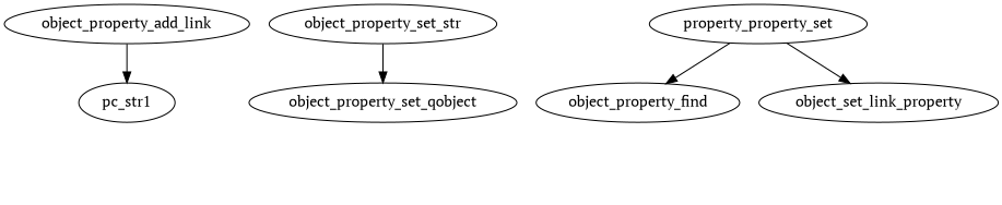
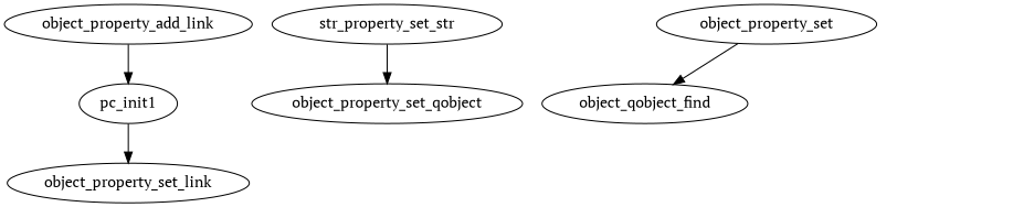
  digraph {
    fontname="PT Serif"
    node [fontname="PT Serif"]
    edge [fontname="PT Serif"]
-   pc_init1 [label=pc_str1]
+   pc_init1
+   object_property_set_link
    object_property_add_link
-   object_property_set_str
+   object_property_set_str [label=str_property_set_str]
    object_property_set_qobject
-   object_property_set [label=property_property_set]
-   object_property_find
-   object_set_link_property
+   object_property_set
+   object_property_find [label=object_qobject_find]
+   pc_init1 -> object_property_set_link
    object_property_add_link -> pc_init1
    object_property_set_str -> object_property_set_qobject
    object_property_set -> object_property_find
-   object_property_set -> object_set_link_property
  }
